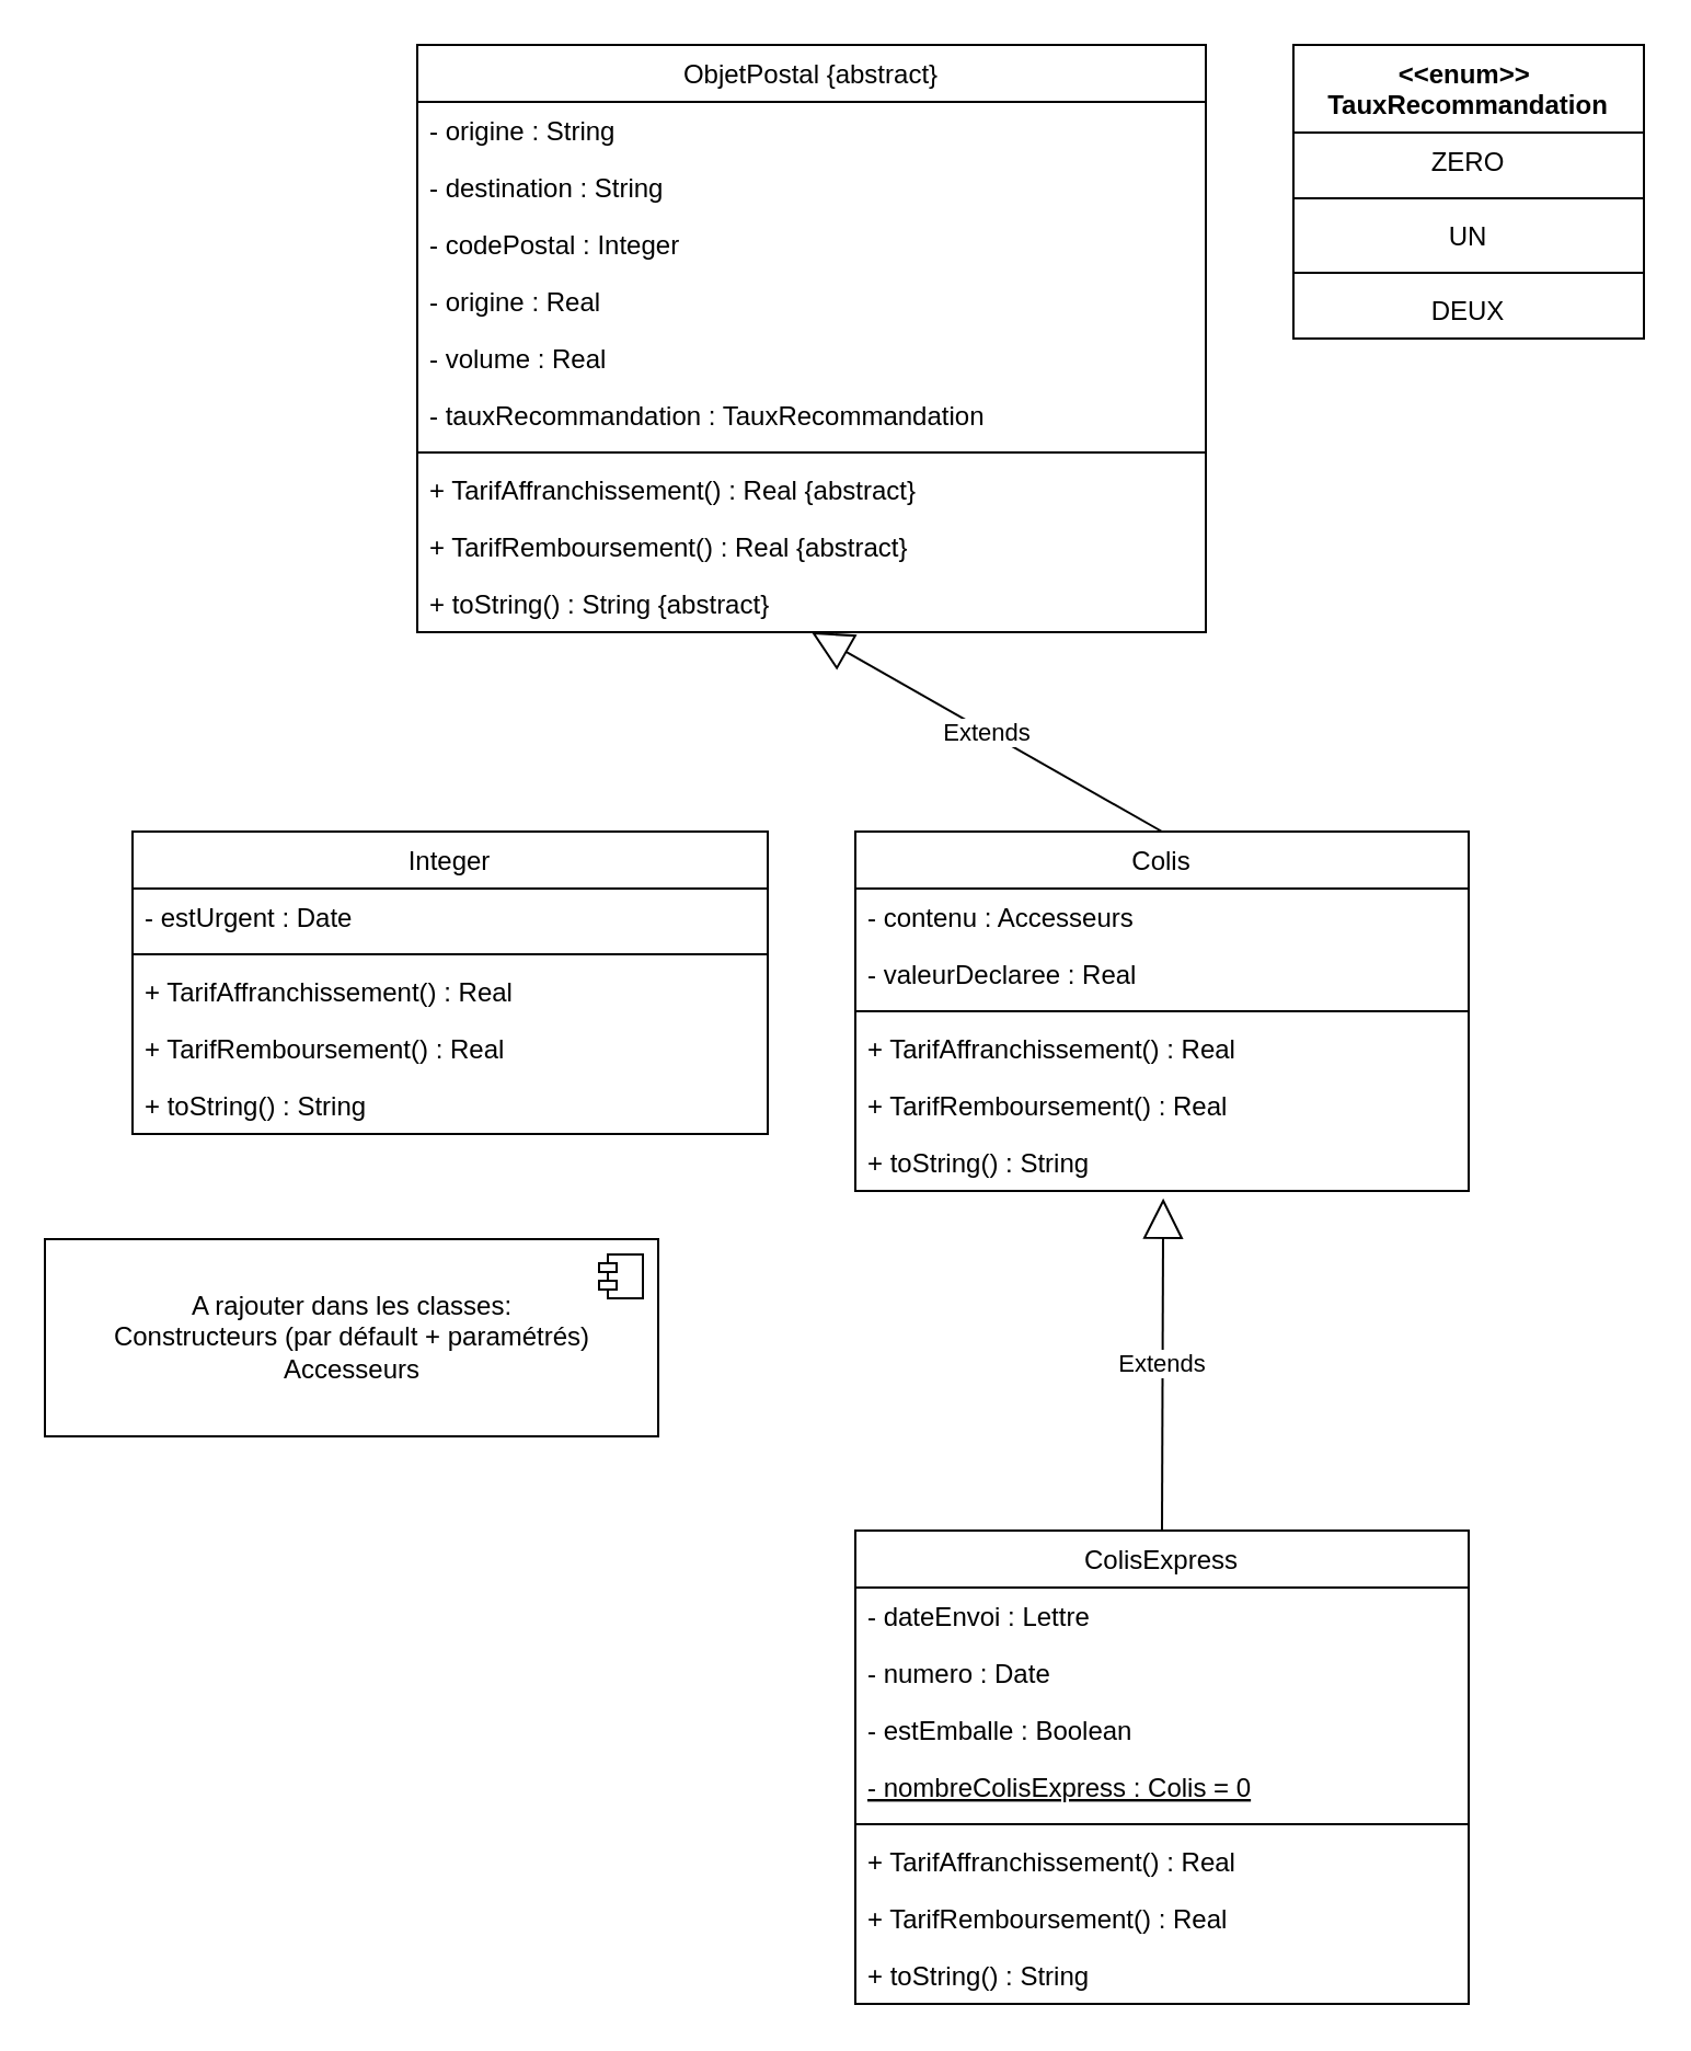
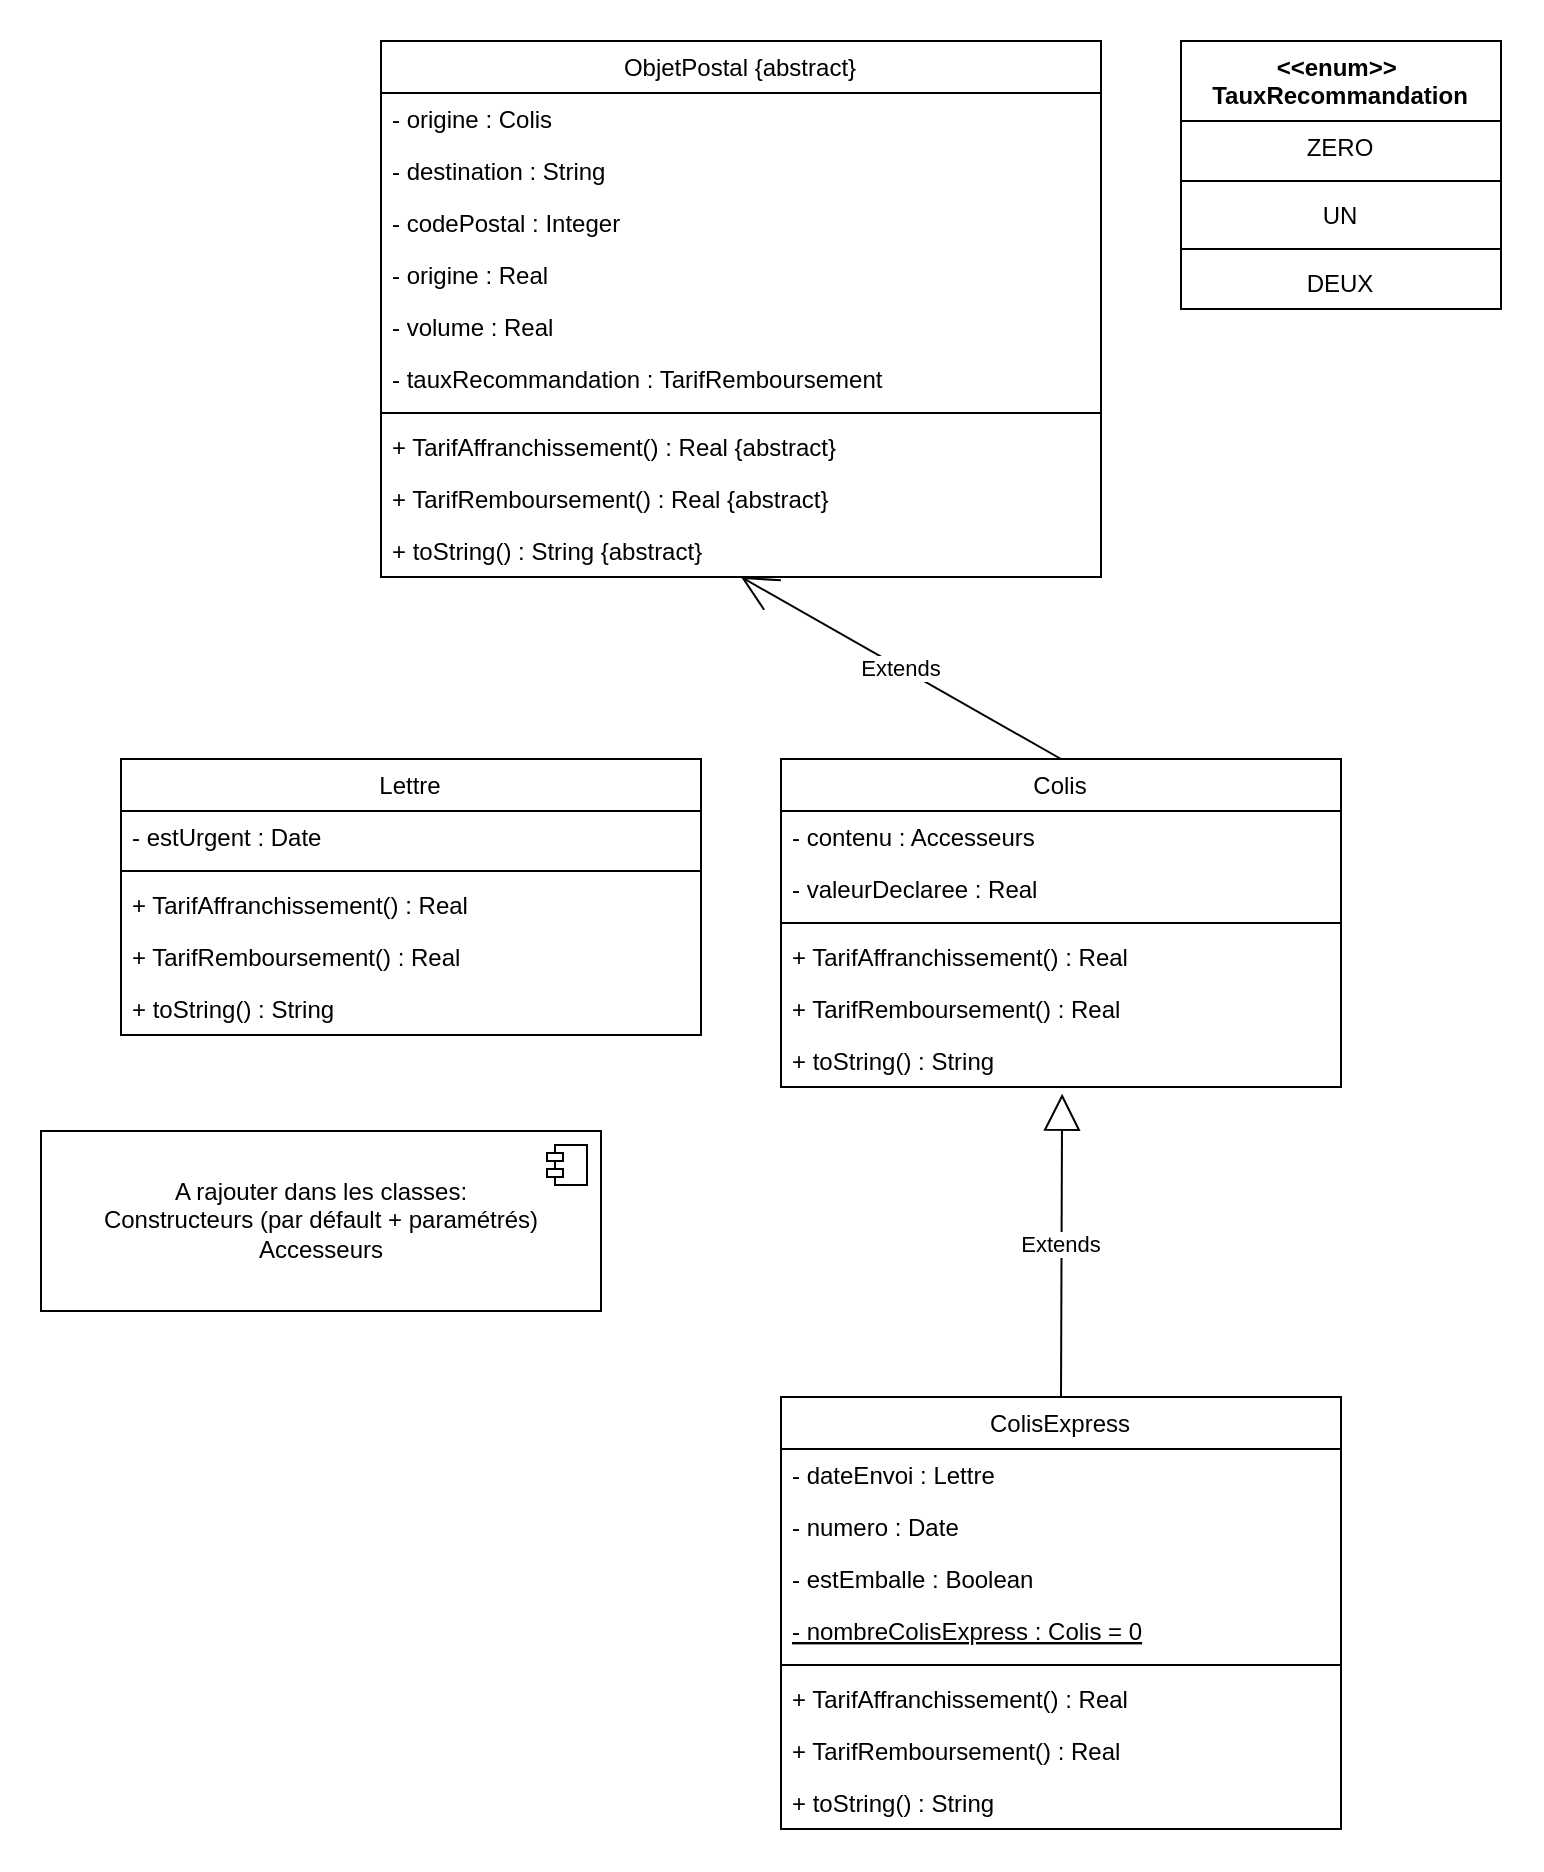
  <mxCell id="0" />
  <mxCell id="1" parent="0" />
  <mxCell id="2" value="ObjetPostal {abstract}" style="swimlane;fontStyle=0;childLayout=stackLayout;horizontal=1;startSize=26;fillColor=none;horizontalStack=0;resizeParent=1;resizeParentMax=0;resizeLast=0;collapsible=1;marginBottom=0;" parent="1" vertex="1"><mxGeometry x="190" y="20" width="360" height="268" as="geometry" /></mxCell>
- <mxCell id="3" value="- origine : String" style="text;strokeColor=none;fillColor=none;align=left;verticalAlign=top;spacingLeft=4;spacingRight=4;overflow=hidden;rotatable=0;points=[[0,0.5],[1,0.5]];portConstraint=eastwest;" parent="2" vertex="1"><mxGeometry y="26" width="360" height="26" as="geometry" /></mxCell>
+ <mxCell id="3" value="- origine : Colis" style="text;strokeColor=none;fillColor=none;align=left;verticalAlign=top;spacingLeft=4;spacingRight=4;overflow=hidden;rotatable=0;points=[[0,0.5],[1,0.5]];portConstraint=eastwest;" parent="2" vertex="1"><mxGeometry y="26" width="360" height="26" as="geometry" /></mxCell>
  <mxCell id="4" value="- destination : String" style="text;strokeColor=none;fillColor=none;align=left;verticalAlign=top;spacingLeft=4;spacingRight=4;overflow=hidden;rotatable=0;points=[[0,0.5],[1,0.5]];portConstraint=eastwest;" parent="2" vertex="1"><mxGeometry y="52" width="360" height="26" as="geometry" /></mxCell>
  <mxCell id="5" value="- codePostal : Integer" style="text;strokeColor=none;fillColor=none;align=left;verticalAlign=top;spacingLeft=4;spacingRight=4;overflow=hidden;rotatable=0;points=[[0,0.5],[1,0.5]];portConstraint=eastwest;" parent="2" vertex="1"><mxGeometry y="78" width="360" height="26" as="geometry" /></mxCell>
  <mxCell id="6" value="- origine : Real" style="text;strokeColor=none;fillColor=none;align=left;verticalAlign=top;spacingLeft=4;spacingRight=4;overflow=hidden;rotatable=0;points=[[0,0.5],[1,0.5]];portConstraint=eastwest;" parent="2" vertex="1"><mxGeometry y="104" width="360" height="26" as="geometry" /></mxCell>
  <mxCell id="7" value="- volume : Real" style="text;strokeColor=none;fillColor=none;align=left;verticalAlign=top;spacingLeft=4;spacingRight=4;overflow=hidden;rotatable=0;points=[[0,0.5],[1,0.5]];portConstraint=eastwest;" parent="2" vertex="1"><mxGeometry y="130" width="360" height="26" as="geometry" /></mxCell>
- <mxCell id="8" value="- tauxRecommandation : TauxRecommandation" style="text;strokeColor=none;fillColor=none;align=left;verticalAlign=top;spacingLeft=4;spacingRight=4;overflow=hidden;rotatable=0;points=[[0,0.5],[1,0.5]];portConstraint=eastwest;" parent="2" vertex="1"><mxGeometry y="156" width="360" height="26" as="geometry" /></mxCell>
+ <mxCell id="8" value="- tauxRecommandation : TarifRemboursement" style="text;strokeColor=none;fillColor=none;align=left;verticalAlign=top;spacingLeft=4;spacingRight=4;overflow=hidden;rotatable=0;points=[[0,0.5],[1,0.5]];portConstraint=eastwest;" parent="2" vertex="1"><mxGeometry y="156" width="360" height="26" as="geometry" /></mxCell>
  <mxCell id="9" value="" style="line;strokeWidth=1;fillColor=none;align=left;verticalAlign=middle;spacingTop=-1;spacingLeft=3;spacingRight=3;rotatable=0;labelPosition=right;points=[];portConstraint=eastwest;" parent="2" vertex="1"><mxGeometry y="182" width="360" height="8" as="geometry" /></mxCell>
  <mxCell id="10" value="+ TarifAffranchissement() : Real {abstract}" style="text;strokeColor=none;fillColor=none;align=left;verticalAlign=top;spacingLeft=4;spacingRight=4;overflow=hidden;rotatable=0;points=[[0,0.5],[1,0.5]];portConstraint=eastwest;" parent="2" vertex="1"><mxGeometry y="190" width="360" height="26" as="geometry" /></mxCell>
  <mxCell id="11" value="+ TarifRemboursement() : Real {abstract}" style="text;strokeColor=none;fillColor=none;align=left;verticalAlign=top;spacingLeft=4;spacingRight=4;overflow=hidden;rotatable=0;points=[[0,0.5],[1,0.5]];portConstraint=eastwest;" parent="2" vertex="1"><mxGeometry y="216" width="360" height="26" as="geometry" /></mxCell>
  <mxCell id="12" value="+ toString() : String {abstract}" style="text;strokeColor=none;fillColor=none;align=left;verticalAlign=top;spacingLeft=4;spacingRight=4;overflow=hidden;rotatable=0;points=[[0,0.5],[1,0.5]];portConstraint=eastwest;" parent="2" vertex="1"><mxGeometry y="242" width="360" height="26" as="geometry" /></mxCell>
- <mxCell id="13" value="Integer" style="swimlane;fontStyle=0;childLayout=stackLayout;horizontal=1;startSize=26;fillColor=none;horizontalStack=0;resizeParent=1;resizeParentMax=0;resizeLast=0;collapsible=1;marginBottom=0;" parent="1" vertex="1"><mxGeometry x="60" y="379" width="290" height="138" as="geometry"><mxRectangle x="110" y="399" width="60" height="26" as="alternateBounds" /></mxGeometry></mxCell>
+ <mxCell id="13" value="Lettre" style="swimlane;fontStyle=0;childLayout=stackLayout;horizontal=1;startSize=26;fillColor=none;horizontalStack=0;resizeParent=1;resizeParentMax=0;resizeLast=0;collapsible=1;marginBottom=0;" parent="1" vertex="1"><mxGeometry x="60" y="379" width="290" height="138" as="geometry"><mxRectangle x="110" y="399" width="60" height="26" as="alternateBounds" /></mxGeometry></mxCell>
  <mxCell id="14" value="- estUrgent : Date" style="text;strokeColor=none;fillColor=none;align=left;verticalAlign=top;spacingLeft=4;spacingRight=4;overflow=hidden;rotatable=0;points=[[0,0.5],[1,0.5]];portConstraint=eastwest;" parent="13" vertex="1"><mxGeometry y="26" width="290" height="26" as="geometry" /></mxCell>
  <mxCell id="15" value="" style="line;strokeWidth=1;fillColor=none;align=left;verticalAlign=middle;spacingTop=-1;spacingLeft=3;spacingRight=3;rotatable=0;labelPosition=right;points=[];portConstraint=eastwest;" parent="13" vertex="1"><mxGeometry y="52" width="290" height="8" as="geometry" /></mxCell>
  <mxCell id="16" value="+ TarifAffranchissement() : Real" style="text;strokeColor=none;fillColor=none;align=left;verticalAlign=top;spacingLeft=4;spacingRight=4;overflow=hidden;rotatable=0;points=[[0,0.5],[1,0.5]];portConstraint=eastwest;" parent="13" vertex="1"><mxGeometry y="60" width="290" height="26" as="geometry" /></mxCell>
  <mxCell id="17" value="+ TarifRemboursement() : Real" style="text;strokeColor=none;fillColor=none;align=left;verticalAlign=top;spacingLeft=4;spacingRight=4;overflow=hidden;rotatable=0;points=[[0,0.5],[1,0.5]];portConstraint=eastwest;" parent="13" vertex="1"><mxGeometry y="86" width="290" height="26" as="geometry" /></mxCell>
  <mxCell id="18" value="+ toString() : String" style="text;strokeColor=none;fillColor=none;align=left;verticalAlign=top;spacingLeft=4;spacingRight=4;overflow=hidden;rotatable=0;points=[[0,0.5],[1,0.5]];portConstraint=eastwest;" parent="13" vertex="1"><mxGeometry y="112" width="290" height="26" as="geometry" /></mxCell>
  <mxCell id="19" value="Colis" style="swimlane;fontStyle=0;childLayout=stackLayout;horizontal=1;startSize=26;fillColor=none;horizontalStack=0;resizeParent=1;resizeParentMax=0;resizeLast=0;collapsible=1;marginBottom=0;" parent="1" vertex="1"><mxGeometry x="390" y="379" width="280" height="164" as="geometry"><mxRectangle x="440" y="399" width="60" height="26" as="alternateBounds" /></mxGeometry></mxCell>
  <mxCell id="20" value="- contenu : Accesseurs" style="text;strokeColor=none;fillColor=none;align=left;verticalAlign=top;spacingLeft=4;spacingRight=4;overflow=hidden;rotatable=0;points=[[0,0.5],[1,0.5]];portConstraint=eastwest;" parent="19" vertex="1"><mxGeometry y="26" width="280" height="26" as="geometry" /></mxCell>
  <mxCell id="21" value="- valeurDeclaree : Real" style="text;strokeColor=none;fillColor=none;align=left;verticalAlign=top;spacingLeft=4;spacingRight=4;overflow=hidden;rotatable=0;points=[[0,0.5],[1,0.5]];portConstraint=eastwest;" parent="19" vertex="1"><mxGeometry y="52" width="280" height="26" as="geometry" /></mxCell>
  <mxCell id="22" value="" style="line;strokeWidth=1;fillColor=none;align=left;verticalAlign=middle;spacingTop=-1;spacingLeft=3;spacingRight=3;rotatable=0;labelPosition=right;points=[];portConstraint=eastwest;" parent="19" vertex="1"><mxGeometry y="78" width="280" height="8" as="geometry" /></mxCell>
  <mxCell id="23" value="+ TarifAffranchissement() : Real" style="text;strokeColor=none;fillColor=none;align=left;verticalAlign=top;spacingLeft=4;spacingRight=4;overflow=hidden;rotatable=0;points=[[0,0.5],[1,0.5]];portConstraint=eastwest;" parent="19" vertex="1"><mxGeometry y="86" width="280" height="26" as="geometry" /></mxCell>
  <mxCell id="24" value="+ TarifRemboursement() : Real" style="text;strokeColor=none;fillColor=none;align=left;verticalAlign=top;spacingLeft=4;spacingRight=4;overflow=hidden;rotatable=0;points=[[0,0.5],[1,0.5]];portConstraint=eastwest;" parent="19" vertex="1"><mxGeometry y="112" width="280" height="26" as="geometry" /></mxCell>
  <mxCell id="25" value="+ toString() : String" style="text;strokeColor=none;fillColor=none;align=left;verticalAlign=top;spacingLeft=4;spacingRight=4;overflow=hidden;rotatable=0;points=[[0,0.5],[1,0.5]];portConstraint=eastwest;" parent="19" vertex="1"><mxGeometry y="138" width="280" height="26" as="geometry" /></mxCell>
  <mxCell id="26" value="ColisExpress" style="swimlane;fontStyle=0;childLayout=stackLayout;horizontal=1;startSize=26;fillColor=none;horizontalStack=0;resizeParent=1;resizeParentMax=0;resizeLast=0;collapsible=1;marginBottom=0;" parent="1" vertex="1"><mxGeometry x="390" y="698" width="280" height="216" as="geometry" /></mxCell>
  <mxCell id="27" value="- dateEnvoi : Lettre" style="text;strokeColor=none;fillColor=none;align=left;verticalAlign=top;spacingLeft=4;spacingRight=4;overflow=hidden;rotatable=0;points=[[0,0.5],[1,0.5]];portConstraint=eastwest;" parent="26" vertex="1"><mxGeometry y="26" width="280" height="26" as="geometry" /></mxCell>
  <mxCell id="28" value="- numero : Date" style="text;strokeColor=none;fillColor=none;align=left;verticalAlign=top;spacingLeft=4;spacingRight=4;overflow=hidden;rotatable=0;points=[[0,0.5],[1,0.5]];portConstraint=eastwest;" parent="26" vertex="1"><mxGeometry y="52" width="280" height="26" as="geometry" /></mxCell>
  <mxCell id="29" value="- estEmballe : Boolean" style="text;strokeColor=none;fillColor=none;align=left;verticalAlign=top;spacingLeft=4;spacingRight=4;overflow=hidden;rotatable=0;points=[[0,0.5],[1,0.5]];portConstraint=eastwest;" parent="26" vertex="1"><mxGeometry y="78" width="280" height="26" as="geometry" /></mxCell>
  <mxCell id="30" value="- nombreColisExpress : Colis = 0" style="text;strokeColor=none;fillColor=none;align=left;verticalAlign=top;spacingLeft=4;spacingRight=4;overflow=hidden;rotatable=0;points=[[0,0.5],[1,0.5]];portConstraint=eastwest;fontStyle=4" parent="26" vertex="1"><mxGeometry y="104" width="280" height="26" as="geometry" /></mxCell>
  <mxCell id="31" value="" style="line;strokeWidth=1;fillColor=none;align=left;verticalAlign=middle;spacingTop=-1;spacingLeft=3;spacingRight=3;rotatable=0;labelPosition=right;points=[];portConstraint=eastwest;" vertex="1" parent="26"><mxGeometry y="130" width="280" height="8" as="geometry" /></mxCell>
  <mxCell id="32" value="+ TarifAffranchissement() : Real" style="text;strokeColor=none;fillColor=none;align=left;verticalAlign=top;spacingLeft=4;spacingRight=4;overflow=hidden;rotatable=0;points=[[0,0.5],[1,0.5]];portConstraint=eastwest;" vertex="1" parent="26"><mxGeometry y="138" width="280" height="26" as="geometry" /></mxCell>
  <mxCell id="33" value="+ TarifRemboursement() : Real" style="text;strokeColor=none;fillColor=none;align=left;verticalAlign=top;spacingLeft=4;spacingRight=4;overflow=hidden;rotatable=0;points=[[0,0.5],[1,0.5]];portConstraint=eastwest;" vertex="1" parent="26"><mxGeometry y="164" width="280" height="26" as="geometry" /></mxCell>
  <mxCell id="34" value="+ toString() : String" style="text;strokeColor=none;fillColor=none;align=left;verticalAlign=top;spacingLeft=4;spacingRight=4;overflow=hidden;rotatable=0;points=[[0,0.5],[1,0.5]];portConstraint=eastwest;" vertex="1" parent="26"><mxGeometry y="190" width="280" height="26" as="geometry" /></mxCell>
- <mxCell id="35" value="Extends" style="endArrow=block;endSize=16;endFill=0;html=1;rounded=0;exitX=0.5;exitY=0;exitDx=0;exitDy=0;entryX=0.5;entryY=1;entryDx=0;entryDy=0;" parent="1" source="19" target="2" edge="1"><mxGeometry width="160" relative="1" as="geometry"><mxPoint x="280" y="300" as="sourcePoint" /><mxPoint x="440" y="300" as="targetPoint" /></mxGeometry></mxCell>
+ <mxCell id="35" value="Extends" style="endArrow=open;endSize=16;endFill=0;html=1;rounded=0;exitX=0.5;exitY=0;exitDx=0;exitDy=0;entryX=0.5;entryY=1;entryDx=0;entryDy=0;" parent="1" source="19" target="2" edge="1"><mxGeometry width="160" relative="1" as="geometry"><mxPoint x="280" y="300" as="sourcePoint" /><mxPoint x="440" y="300" as="targetPoint" /></mxGeometry></mxCell>
  <mxCell id="36" value="Extends" style="endArrow=block;endSize=16;endFill=0;html=1;rounded=0;exitX=0.5;exitY=0;exitDx=0;exitDy=0;entryX=0.502;entryY=1.129;entryDx=0;entryDy=0;entryPerimeter=0;" parent="1" source="26" target="25" edge="1"><mxGeometry width="160" relative="1" as="geometry"><mxPoint x="370" y="620" as="sourcePoint" /><mxPoint x="530" y="620" as="targetPoint" /></mxGeometry></mxCell>
  <mxCell id="37" value="A rajouter dans les classes:&lt;br&gt;Constructeurs (par défault + paramétrés)&lt;br&gt;Accesseurs" style="html=1;dropTarget=0;" parent="1" vertex="1"><mxGeometry x="20" y="565" width="280" height="90" as="geometry" /></mxCell>
  <mxCell id="38" value="" style="shape=module;jettyWidth=8;jettyHeight=4;" parent="37" vertex="1"><mxGeometry x="1" width="20" height="20" relative="1" as="geometry"><mxPoint x="-27" y="7" as="offset" /></mxGeometry></mxCell>
  <mxCell id="39" value="&lt;&lt;enum&gt;&gt; &#10;TauxRecommandation" style="swimlane;fontStyle=1;align=center;verticalAlign=top;childLayout=stackLayout;horizontal=1;startSize=40;horizontalStack=0;resizeParent=1;resizeParentMax=0;resizeLast=0;collapsible=1;marginBottom=0;" vertex="1" parent="1"><mxGeometry x="590" y="20" width="160" height="134" as="geometry" /></mxCell>
  <mxCell id="40" value="ZERO" style="text;strokeColor=none;fillColor=none;align=center;verticalAlign=top;spacingLeft=4;spacingRight=4;overflow=hidden;rotatable=0;points=[[0,0.5],[1,0.5]];portConstraint=eastwest;" vertex="1" parent="39"><mxGeometry y="40" width="160" height="26" as="geometry" /></mxCell>
  <mxCell id="41" value="" style="line;strokeWidth=1;fillColor=none;align=left;verticalAlign=middle;spacingTop=-1;spacingLeft=3;spacingRight=3;rotatable=0;labelPosition=right;points=[];portConstraint=eastwest;" vertex="1" parent="39"><mxGeometry y="66" width="160" height="8" as="geometry" /></mxCell>
  <mxCell id="42" value="UN" style="text;strokeColor=none;fillColor=none;align=center;verticalAlign=top;spacingLeft=4;spacingRight=4;overflow=hidden;rotatable=0;points=[[0,0.5],[1,0.5]];portConstraint=eastwest;" vertex="1" parent="39"><mxGeometry y="74" width="160" height="26" as="geometry" /></mxCell>
  <mxCell id="43" value="" style="line;strokeWidth=1;fillColor=none;align=left;verticalAlign=middle;spacingTop=-1;spacingLeft=3;spacingRight=3;rotatable=0;labelPosition=right;points=[];portConstraint=eastwest;" vertex="1" parent="39"><mxGeometry y="100" width="160" height="8" as="geometry" /></mxCell>
  <mxCell id="44" value="DEUX" style="text;strokeColor=none;fillColor=none;align=center;verticalAlign=top;spacingLeft=4;spacingRight=4;overflow=hidden;rotatable=0;points=[[0,0.5],[1,0.5]];portConstraint=eastwest;" vertex="1" parent="39"><mxGeometry y="108" width="160" height="26" as="geometry" /></mxCell>
